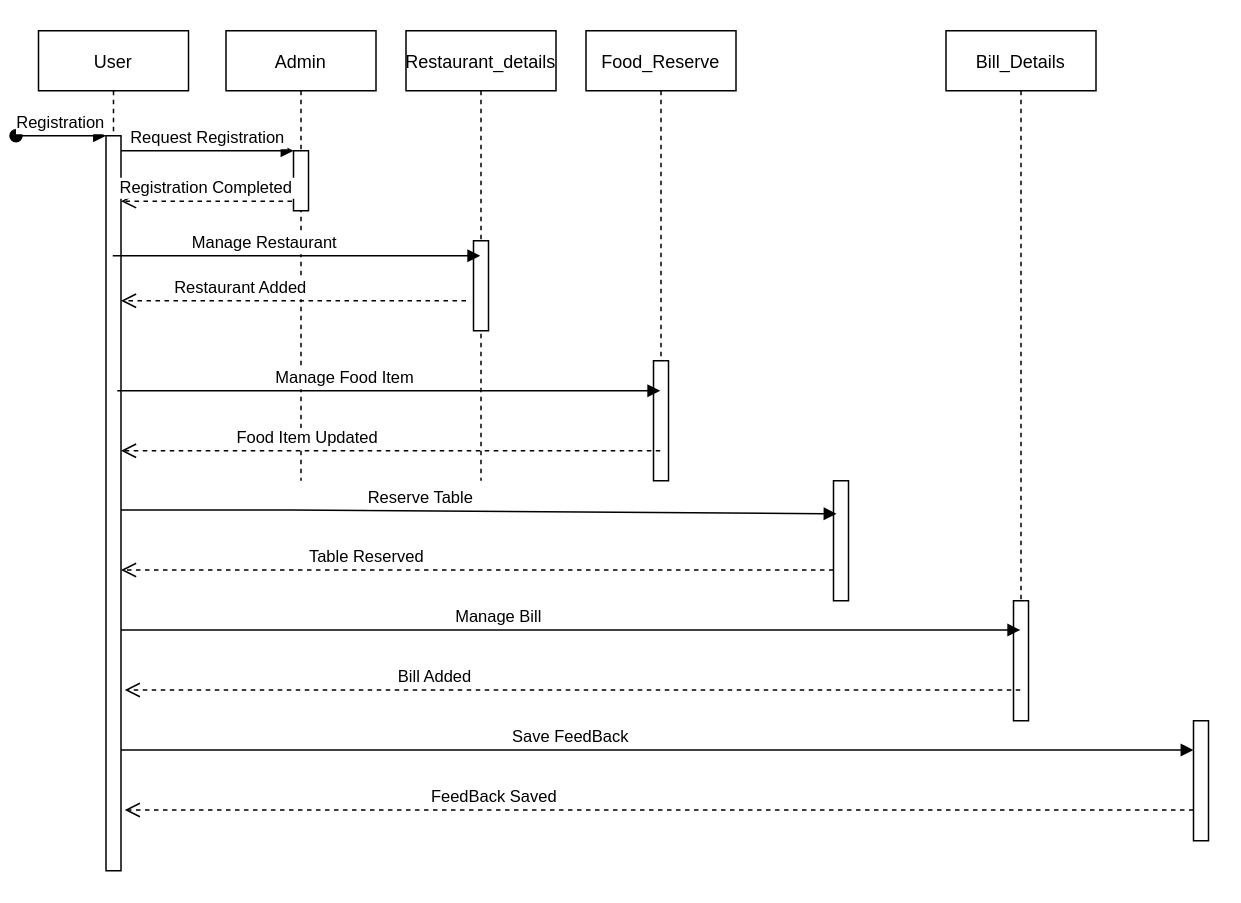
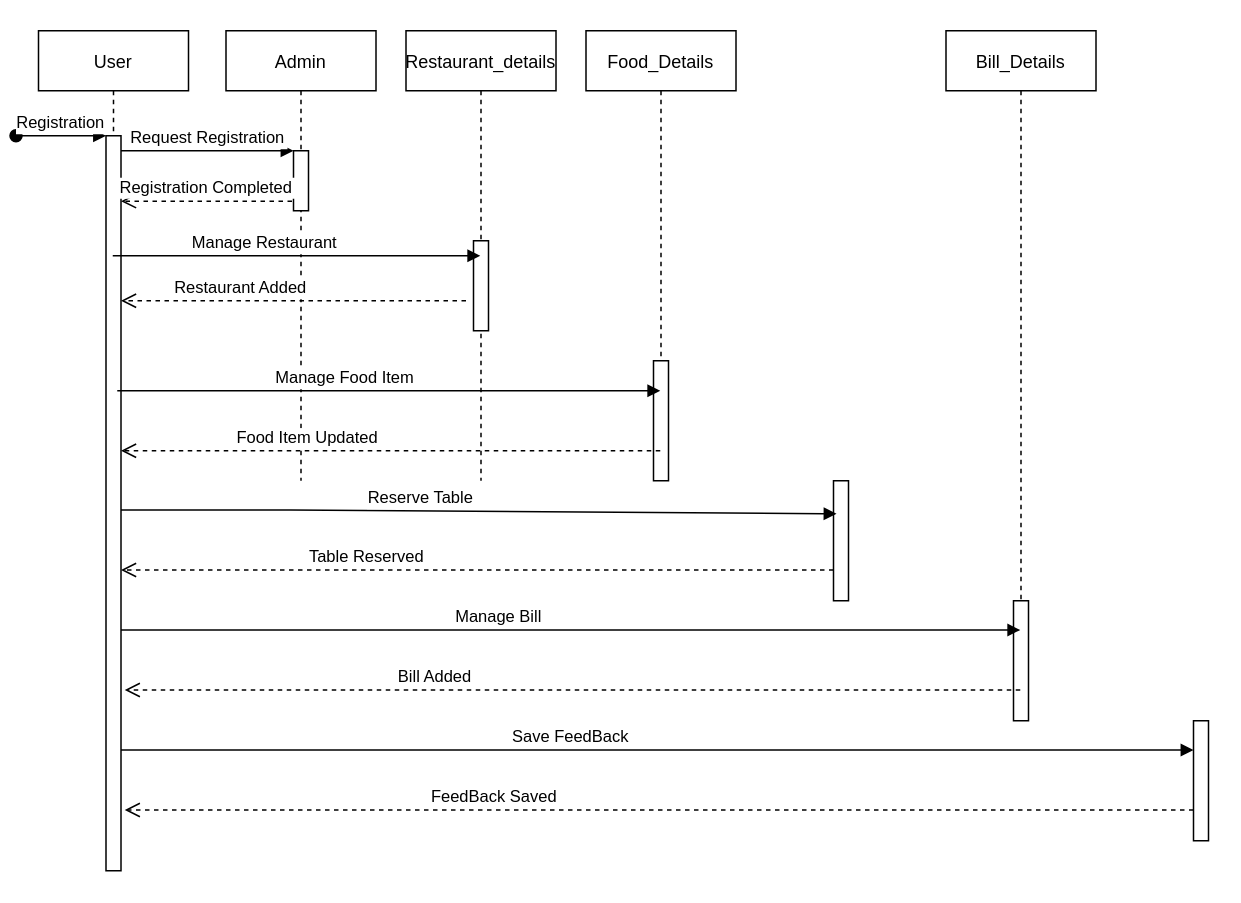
  <mxCell id="0" />
  <mxCell id="1" parent="0" />
  <mxCell id="2" value="User" style="shape=umlLifeline;perimeter=lifelinePerimeter;container=1;collapsible=0;recursiveResize=0;rounded=0;shadow=0;strokeWidth=1;" parent="1" vertex="1"><mxGeometry x="20" y="20" width="100" height="560" as="geometry" /></mxCell>
  <mxCell id="3" value="" style="points=[];perimeter=orthogonalPerimeter;rounded=0;shadow=0;strokeWidth=1;" parent="2" vertex="1"><mxGeometry x="45" y="70" width="10" height="490" as="geometry" /></mxCell>
  <mxCell id="4" value="Registration" style="verticalAlign=bottom;startArrow=oval;endArrow=block;startSize=8;shadow=0;strokeWidth=1;" parent="2" target="3" edge="1"><mxGeometry relative="1" as="geometry"><mxPoint x="-15" y="70" as="sourcePoint" /></mxGeometry></mxCell>
  <mxCell id="5" value="Admin" style="shape=umlLifeline;perimeter=lifelinePerimeter;container=1;collapsible=0;recursiveResize=0;rounded=0;shadow=0;strokeWidth=1;" parent="1" vertex="1"><mxGeometry x="145" y="20" width="100" height="300" as="geometry" /></mxCell>
  <mxCell id="6" value="" style="points=[];perimeter=orthogonalPerimeter;rounded=0;shadow=0;strokeWidth=1;" parent="5" vertex="1"><mxGeometry x="45" y="80" width="10" height="40" as="geometry" /></mxCell>
  <mxCell id="7" value="Registration Completed" style="verticalAlign=bottom;endArrow=open;dashed=1;endSize=8;exitX=-0.1;exitY=0.84;shadow=0;strokeWidth=1;exitDx=0;exitDy=0;exitPerimeter=0;" parent="1" source="6" target="3" edge="1"><mxGeometry relative="1" as="geometry"><mxPoint x="175" y="176" as="targetPoint" /></mxGeometry></mxCell>
  <mxCell id="8" value="Request Registration" style="verticalAlign=bottom;endArrow=block;entryX=0;entryY=0;shadow=0;strokeWidth=1;" parent="1" source="3" target="6" edge="1"><mxGeometry relative="1" as="geometry"><mxPoint x="175" y="100" as="sourcePoint" /></mxGeometry></mxCell>
  <mxCell id="9" value="Restaurant_details" style="shape=umlLifeline;perimeter=lifelinePerimeter;container=1;collapsible=0;recursiveResize=0;rounded=0;shadow=0;strokeWidth=1;" vertex="1" parent="1"><mxGeometry x="265" y="20" width="100" height="300" as="geometry" /></mxCell>
  <mxCell id="10" value="" style="points=[];perimeter=orthogonalPerimeter;rounded=0;shadow=0;strokeWidth=1;" vertex="1" parent="9"><mxGeometry x="45" y="140" width="10" height="60" as="geometry" /></mxCell>
  <mxCell id="11" value="Manage Restaurant " style="verticalAlign=bottom;endArrow=block;shadow=0;strokeWidth=1;" edge="1" parent="1" source="2" target="9"><mxGeometry x="-0.16" relative="1" as="geometry"><mxPoint x="95" y="120" as="sourcePoint" /><mxPoint x="235" y="120" as="targetPoint" /><Array as="points"><mxPoint x="165" y="170" /></Array><mxPoint as="offset" /></mxGeometry></mxCell>
  <mxCell id="12" value="Restaurant Added" style="verticalAlign=bottom;endArrow=open;dashed=1;endSize=8;shadow=0;strokeWidth=1;" edge="1" parent="1"><mxGeometry x="0.308" relative="1" as="geometry"><mxPoint x="75" y="200" as="targetPoint" /><mxPoint x="305" y="200" as="sourcePoint" /><mxPoint as="offset" /></mxGeometry></mxCell>
  <mxCell id="13" value="Bill_Details" style="shape=umlLifeline;perimeter=lifelinePerimeter;container=1;collapsible=0;recursiveResize=0;rounded=0;shadow=0;strokeWidth=1;" vertex="1" parent="1"><mxGeometry x="625" y="20" width="100" height="460" as="geometry" /></mxCell>
  <mxCell id="14" value="" style="points=[];perimeter=orthogonalPerimeter;rounded=0;shadow=0;strokeWidth=1;" vertex="1" parent="13"><mxGeometry x="45" y="380" width="10" height="80" as="geometry" /></mxCell>
- <mxCell id="15" value="Food_Reserve" style="shape=umlLifeline;perimeter=lifelinePerimeter;container=1;collapsible=0;recursiveResize=0;rounded=0;shadow=0;strokeWidth=1;" vertex="1" parent="1"><mxGeometry x="385" y="20" width="100" height="300" as="geometry" /></mxCell>
+ <mxCell id="15" value="Food_Details" style="shape=umlLifeline;perimeter=lifelinePerimeter;container=1;collapsible=0;recursiveResize=0;rounded=0;shadow=0;strokeWidth=1;" vertex="1" parent="1"><mxGeometry x="385" y="20" width="100" height="300" as="geometry" /></mxCell>
  <mxCell id="16" value="" style="points=[];perimeter=orthogonalPerimeter;rounded=0;shadow=0;strokeWidth=1;" vertex="1" parent="15"><mxGeometry x="45" y="220" width="10" height="80" as="geometry" /></mxCell>
  <mxCell id="17" value="Manage Food Item" style="verticalAlign=bottom;endArrow=block;shadow=0;strokeWidth=1;" edge="1" parent="1" target="15"><mxGeometry x="-0.16" relative="1" as="geometry"><mxPoint x="72.5" y="260" as="sourcePoint" /><mxPoint x="317.5" y="260" as="targetPoint" /><Array as="points"><mxPoint x="168" y="260" /></Array><mxPoint as="offset" /></mxGeometry></mxCell>
  <mxCell id="18" value="Food Item Updated" style="verticalAlign=bottom;endArrow=open;dashed=1;endSize=8;shadow=0;strokeWidth=1;" edge="1" parent="1" source="15"><mxGeometry x="0.308" relative="1" as="geometry"><mxPoint x="75" y="300" as="targetPoint" /><mxPoint x="305" y="300" as="sourcePoint" /><mxPoint as="offset" /></mxGeometry></mxCell>
  <mxCell id="19" value="" style="points=[];perimeter=orthogonalPerimeter;rounded=0;shadow=0;strokeWidth=1;" vertex="1" parent="1"><mxGeometry x="550" y="320" width="10" height="80" as="geometry" /></mxCell>
  <mxCell id="20" value="Reserve Table" style="verticalAlign=bottom;endArrow=block;shadow=0;strokeWidth=1;entryX=0.2;entryY=0.275;entryDx=0;entryDy=0;entryPerimeter=0;" edge="1" parent="1" source="3" target="19"><mxGeometry x="-0.16" relative="1" as="geometry"><mxPoint x="82.5" y="339.5" as="sourcePoint" /><mxPoint x="444.5" y="339.5" as="targetPoint" /><Array as="points"><mxPoint x="178" y="339.5" /></Array><mxPoint as="offset" /></mxGeometry></mxCell>
  <mxCell id="21" value="Table Reserved" style="verticalAlign=bottom;endArrow=open;dashed=1;endSize=8;shadow=0;strokeWidth=1;" edge="1" parent="1" source="19"><mxGeometry x="0.308" relative="1" as="geometry"><mxPoint x="75" y="379.5" as="targetPoint" /><mxPoint x="545" y="380" as="sourcePoint" /><mxPoint as="offset" /></mxGeometry></mxCell>
  <mxCell id="22" value="Manage Bill" style="verticalAlign=bottom;endArrow=block;shadow=0;strokeWidth=1;" edge="1" parent="1" target="13"><mxGeometry x="-0.16" relative="1" as="geometry"><mxPoint x="75" y="419.5" as="sourcePoint" /><mxPoint x="437" y="419.5" as="targetPoint" /><Array as="points"><mxPoint x="170.5" y="419.5" /></Array><mxPoint as="offset" /></mxGeometry></mxCell>
  <mxCell id="23" value="Bill Added" style="verticalAlign=bottom;endArrow=open;dashed=1;endSize=8;shadow=0;strokeWidth=1;" edge="1" parent="1" source="13"><mxGeometry x="0.308" relative="1" as="geometry"><mxPoint x="77.5" y="459.5" as="targetPoint" /><mxPoint x="437" y="459.5" as="sourcePoint" /><mxPoint as="offset" /></mxGeometry></mxCell>
  <mxCell id="24" value="" style="points=[];perimeter=orthogonalPerimeter;rounded=0;shadow=0;strokeWidth=1;" vertex="1" parent="1"><mxGeometry x="790" y="480" width="10" height="80" as="geometry" /></mxCell>
  <mxCell id="25" value="Save FeedBack" style="verticalAlign=bottom;endArrow=block;shadow=0;strokeWidth=1;" edge="1" parent="1" target="24"><mxGeometry x="-0.16" relative="1" as="geometry"><mxPoint x="75" y="499.5" as="sourcePoint" /><mxPoint x="674.5" y="499.5" as="targetPoint" /><Array as="points"><mxPoint x="170.5" y="499.5" /></Array><mxPoint as="offset" /></mxGeometry></mxCell>
  <mxCell id="26" value="FeedBack Saved" style="verticalAlign=bottom;endArrow=open;dashed=1;endSize=8;shadow=0;strokeWidth=1;" edge="1" parent="1" source="24"><mxGeometry x="0.308" relative="1" as="geometry"><mxPoint x="77.5" y="539.5" as="targetPoint" /><mxPoint x="674.5" y="539.5" as="sourcePoint" /><mxPoint as="offset" /></mxGeometry></mxCell>
